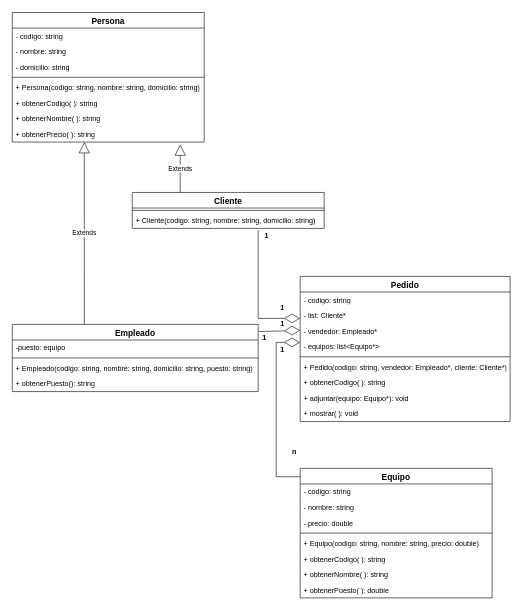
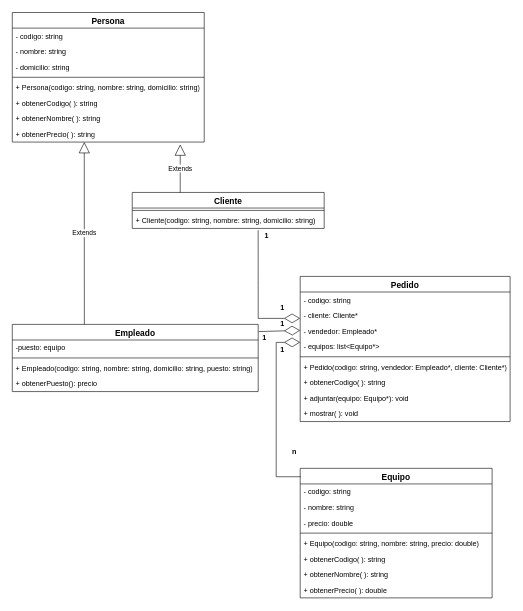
  <mxCell id="0" />
  <mxCell id="1" parent="0" />
  <mxCell id="2" value="&lt;span style=&quot;font-size: 14px;&quot;&gt;Equipo&lt;/span&gt;" style="swimlane;fontStyle=1;align=center;verticalAlign=top;childLayout=stackLayout;horizontal=1;startSize=26;horizontalStack=0;resizeParent=1;resizeParentMax=0;resizeLast=0;collapsible=1;marginBottom=0;whiteSpace=wrap;html=1;" parent="1" vertex="1"><mxGeometry x="500" y="780" width="320" height="216" as="geometry" /></mxCell>
  <mxCell id="3" value="- codigo: string" style="text;strokeColor=none;fillColor=none;align=left;verticalAlign=top;spacingLeft=4;spacingRight=4;overflow=hidden;rotatable=0;points=[[0,0.5],[1,0.5]];portConstraint=eastwest;whiteSpace=wrap;html=1;" parent="2" vertex="1"><mxGeometry y="26" width="320" height="26" as="geometry" /></mxCell>
  <mxCell id="4" value="- nombre: string" style="text;strokeColor=none;fillColor=none;align=left;verticalAlign=top;spacingLeft=4;spacingRight=4;overflow=hidden;rotatable=0;points=[[0,0.5],[1,0.5]];portConstraint=eastwest;whiteSpace=wrap;html=1;" parent="2" vertex="1"><mxGeometry y="52" width="320" height="26" as="geometry" /></mxCell>
  <mxCell id="5" value="- precio: double" style="text;strokeColor=none;fillColor=none;align=left;verticalAlign=top;spacingLeft=4;spacingRight=4;overflow=hidden;rotatable=0;points=[[0,0.5],[1,0.5]];portConstraint=eastwest;whiteSpace=wrap;html=1;" parent="2" vertex="1"><mxGeometry y="78" width="320" height="26" as="geometry" /></mxCell>
  <mxCell id="6" value="" style="line;strokeWidth=1;fillColor=none;align=left;verticalAlign=middle;spacingTop=-1;spacingLeft=3;spacingRight=3;rotatable=0;labelPosition=right;points=[];portConstraint=eastwest;strokeColor=inherit;" parent="2" vertex="1"><mxGeometry y="104" width="320" height="8" as="geometry" /></mxCell>
  <mxCell id="7" value="+ Equipo(codigo: string, nombre: string, precio: double)&amp;nbsp;" style="text;strokeColor=none;fillColor=none;align=left;verticalAlign=top;spacingLeft=4;spacingRight=4;overflow=hidden;rotatable=0;points=[[0,0.5],[1,0.5]];portConstraint=eastwest;whiteSpace=wrap;html=1;" parent="2" vertex="1"><mxGeometry y="112" width="320" height="26" as="geometry" /></mxCell>
  <mxCell id="8" value="+ obtenerCodigo( ): string" style="text;strokeColor=none;fillColor=none;align=left;verticalAlign=top;spacingLeft=4;spacingRight=4;overflow=hidden;rotatable=0;points=[[0,0.5],[1,0.5]];portConstraint=eastwest;whiteSpace=wrap;html=1;" parent="2" vertex="1"><mxGeometry y="138" width="320" height="26" as="geometry" /></mxCell>
  <mxCell id="9" value="+ obtenerNombre( ): string" style="text;strokeColor=none;fillColor=none;align=left;verticalAlign=top;spacingLeft=4;spacingRight=4;overflow=hidden;rotatable=0;points=[[0,0.5],[1,0.5]];portConstraint=eastwest;whiteSpace=wrap;html=1;" parent="2" vertex="1"><mxGeometry y="164" width="320" height="26" as="geometry" /></mxCell>
- <mxCell id="10" value="+ obtenerPuesto( ): double" style="text;strokeColor=none;fillColor=none;align=left;verticalAlign=top;spacingLeft=4;spacingRight=4;overflow=hidden;rotatable=0;points=[[0,0.5],[1,0.5]];portConstraint=eastwest;whiteSpace=wrap;html=1;" parent="2" vertex="1"><mxGeometry y="190" width="320" height="26" as="geometry" /></mxCell>
+ <mxCell id="10" value="+ obtenerPrecio( ): double" style="text;strokeColor=none;fillColor=none;align=left;verticalAlign=top;spacingLeft=4;spacingRight=4;overflow=hidden;rotatable=0;points=[[0,0.5],[1,0.5]];portConstraint=eastwest;whiteSpace=wrap;html=1;" parent="2" vertex="1"><mxGeometry y="190" width="320" height="26" as="geometry" /></mxCell>
  <mxCell id="11" value="&lt;span style=&quot;font-size: 14px;&quot;&gt;Empleado&lt;/span&gt;" style="swimlane;fontStyle=1;align=center;verticalAlign=top;childLayout=stackLayout;horizontal=1;startSize=26;horizontalStack=0;resizeParent=1;resizeParentMax=0;resizeLast=0;collapsible=1;marginBottom=0;whiteSpace=wrap;html=1;" parent="1" vertex="1"><mxGeometry y="540" width="410" height="112" as="geometry" x="20" /></mxCell>
  <mxCell id="12" value="-puesto: equipo" style="text;strokeColor=none;fillColor=none;align=left;verticalAlign=top;spacingLeft=4;spacingRight=4;overflow=hidden;rotatable=0;points=[[0,0.5],[1,0.5]];portConstraint=eastwest;whiteSpace=wrap;html=1;" parent="11" vertex="1"><mxGeometry y="26" width="410" height="26" as="geometry" /></mxCell>
  <mxCell id="13" value="" style="line;strokeWidth=1;fillColor=none;align=left;verticalAlign=middle;spacingTop=-1;spacingLeft=3;spacingRight=3;rotatable=0;labelPosition=right;points=[];portConstraint=eastwest;strokeColor=inherit;" parent="11" vertex="1"><mxGeometry y="52" width="410" height="8" as="geometry" /></mxCell>
  <mxCell id="14" value="+ Empleado(codigo: string, nombre: string, domicilio: string, puesto: string)" style="text;strokeColor=none;fillColor=none;align=left;verticalAlign=top;spacingLeft=4;spacingRight=4;overflow=hidden;rotatable=0;points=[[0,0.5],[1,0.5]];portConstraint=eastwest;whiteSpace=wrap;html=1;" parent="11" vertex="1"><mxGeometry y="60" width="410" height="26" as="geometry" /></mxCell>
- <mxCell id="15" value="+ obtenerPuesto(): string" style="text;strokeColor=none;fillColor=none;align=left;verticalAlign=top;spacingLeft=4;spacingRight=4;overflow=hidden;rotatable=0;points=[[0,0.5],[1,0.5]];portConstraint=eastwest;whiteSpace=wrap;html=1;" parent="11" vertex="1"><mxGeometry y="86" width="410" height="26" as="geometry" /></mxCell>
+ <mxCell id="15" value="+ obtenerPuesto(): precio" style="text;strokeColor=none;fillColor=none;align=left;verticalAlign=top;spacingLeft=4;spacingRight=4;overflow=hidden;rotatable=0;points=[[0,0.5],[1,0.5]];portConstraint=eastwest;whiteSpace=wrap;html=1;" parent="11" vertex="1"><mxGeometry y="86" width="410" height="26" as="geometry" /></mxCell>
  <mxCell id="16" value="1" style="text;align=center;fontStyle=1;verticalAlign=middle;spacingLeft=3;spacingRight=3;strokeColor=none;rotatable=0;points=[[0,0.5],[1,0.5]];portConstraint=eastwest;html=1;" parent="1" vertex="1"><mxGeometry x="460" y="570" width="20" height="26" as="geometry" /></mxCell>
  <mxCell id="17" value="1" style="text;align=center;fontStyle=1;verticalAlign=middle;spacingLeft=3;spacingRight=3;strokeColor=none;rotatable=0;points=[[0,0.5],[1,0.5]];portConstraint=eastwest;html=1;" parent="1" vertex="1"><mxGeometry x="460" y="526" width="20" height="26" as="geometry" /></mxCell>
  <mxCell id="18" value="1" style="text;align=center;fontStyle=1;verticalAlign=middle;spacingLeft=3;spacingRight=3;strokeColor=none;rotatable=0;points=[[0,0.5],[1,0.5]];portConstraint=eastwest;html=1;" parent="1" vertex="1"><mxGeometry x="460" y="500" width="20" height="26" as="geometry" /></mxCell>
  <mxCell id="19" value="n" style="text;align=center;fontStyle=1;verticalAlign=middle;spacingLeft=3;spacingRight=3;strokeColor=none;rotatable=0;points=[[0,0.5],[1,0.5]];portConstraint=eastwest;html=1;" parent="1" vertex="1"><mxGeometry x="480" y="740" width="20" height="26" as="geometry" /></mxCell>
  <mxCell id="20" value="&lt;span style=&quot;font-size: 14px;&quot;&gt;Pedido&lt;/span&gt;" style="swimlane;fontStyle=1;align=center;verticalAlign=top;childLayout=stackLayout;horizontal=1;startSize=26;horizontalStack=0;resizeParent=1;resizeParentMax=0;resizeLast=0;collapsible=1;marginBottom=0;whiteSpace=wrap;html=1;" parent="1" vertex="1"><mxGeometry x="500" y="460" width="350" height="242" as="geometry" /></mxCell>
  <mxCell id="21" value="- codigo: string" style="text;strokeColor=none;fillColor=none;align=left;verticalAlign=top;spacingLeft=4;spacingRight=4;overflow=hidden;rotatable=0;points=[[0,0.5],[1,0.5]];portConstraint=eastwest;whiteSpace=wrap;html=1;" parent="20" vertex="1"><mxGeometry y="26" width="350" height="26" as="geometry" /></mxCell>
- <mxCell id="22" value="- list: Cliente*" style="text;strokeColor=none;fillColor=none;align=left;verticalAlign=top;spacingLeft=4;spacingRight=4;overflow=hidden;rotatable=0;points=[[0,0.5],[1,0.5]];portConstraint=eastwest;whiteSpace=wrap;html=1;" parent="20" vertex="1"><mxGeometry y="52" width="350" height="26" as="geometry" /></mxCell>
+ <mxCell id="22" value="- cliente: Cliente*" style="text;strokeColor=none;fillColor=none;align=left;verticalAlign=top;spacingLeft=4;spacingRight=4;overflow=hidden;rotatable=0;points=[[0,0.5],[1,0.5]];portConstraint=eastwest;whiteSpace=wrap;html=1;" parent="20" vertex="1"><mxGeometry y="52" width="350" height="26" as="geometry" /></mxCell>
  <mxCell id="23" value="- vendedor: Empleado*" style="text;strokeColor=none;fillColor=none;align=left;verticalAlign=top;spacingLeft=4;spacingRight=4;overflow=hidden;rotatable=0;points=[[0,0.5],[1,0.5]];portConstraint=eastwest;whiteSpace=wrap;html=1;" parent="20" vertex="1"><mxGeometry y="78" width="350" height="26" as="geometry" /></mxCell>
  <mxCell id="24" value="- equipos: list&amp;lt;Equipo*&amp;gt;" style="text;strokeColor=none;fillColor=none;align=left;verticalAlign=top;spacingLeft=4;spacingRight=4;overflow=hidden;rotatable=0;points=[[0,0.5],[1,0.5]];portConstraint=eastwest;whiteSpace=wrap;html=1;" parent="20" vertex="1"><mxGeometry y="104" width="350" height="26" as="geometry" /></mxCell>
  <mxCell id="25" value="" style="line;strokeWidth=1;fillColor=none;align=left;verticalAlign=middle;spacingTop=-1;spacingLeft=3;spacingRight=3;rotatable=0;labelPosition=right;points=[];portConstraint=eastwest;strokeColor=inherit;" parent="20" vertex="1"><mxGeometry y="130" width="350" height="8" as="geometry" /></mxCell>
  <mxCell id="26" value="+ Pedido(codigo: string, vendedor: Empleado*, cliente: Cliente*)" style="text;strokeColor=none;fillColor=none;align=left;verticalAlign=top;spacingLeft=4;spacingRight=4;overflow=hidden;rotatable=0;points=[[0,0.5],[1,0.5]];portConstraint=eastwest;whiteSpace=wrap;html=1;" parent="20" vertex="1"><mxGeometry y="138" width="350" height="26" as="geometry" /></mxCell>
  <mxCell id="27" value="+ obtenerCodigo( ): string" style="text;strokeColor=none;fillColor=none;align=left;verticalAlign=top;spacingLeft=4;spacingRight=4;overflow=hidden;rotatable=0;points=[[0,0.5],[1,0.5]];portConstraint=eastwest;whiteSpace=wrap;html=1;" parent="20" vertex="1"><mxGeometry y="164" width="350" height="26" as="geometry" /></mxCell>
  <mxCell id="28" value="+ adjuntar(equipo: Equipo*): void" style="text;strokeColor=none;fillColor=none;align=left;verticalAlign=top;spacingLeft=4;spacingRight=4;overflow=hidden;rotatable=0;points=[[0,0.5],[1,0.5]];portConstraint=eastwest;whiteSpace=wrap;html=1;" parent="20" vertex="1"><mxGeometry y="190" width="350" height="26" as="geometry" /></mxCell>
  <mxCell id="29" value="+ mostrar( ): void" style="text;strokeColor=none;fillColor=none;align=left;verticalAlign=top;spacingLeft=4;spacingRight=4;overflow=hidden;rotatable=0;points=[[0,0.5],[1,0.5]];portConstraint=eastwest;whiteSpace=wrap;html=1;" parent="20" vertex="1"><mxGeometry y="216" width="350" height="26" as="geometry" /></mxCell>
  <mxCell id="30" value="&lt;span style=&quot;font-size: 14px;&quot;&gt;Cliente&lt;/span&gt;" style="swimlane;fontStyle=1;align=center;verticalAlign=top;childLayout=stackLayout;horizontal=1;startSize=26;horizontalStack=0;resizeParent=1;resizeParentMax=0;resizeLast=0;collapsible=1;marginBottom=0;whiteSpace=wrap;html=1;" parent="1" vertex="1"><mxGeometry x="220" y="320" width="320" height="60" as="geometry" /></mxCell>
  <mxCell id="31" value="" style="line;strokeWidth=1;fillColor=none;align=left;verticalAlign=middle;spacingTop=-1;spacingLeft=3;spacingRight=3;rotatable=0;labelPosition=right;points=[];portConstraint=eastwest;strokeColor=inherit;" parent="30" vertex="1"><mxGeometry y="26" width="320" height="8" as="geometry" /></mxCell>
  <mxCell id="32" value="+ Cliente(codigo: string, nombre: string, domicilio: string)" style="text;strokeColor=none;fillColor=none;align=left;verticalAlign=top;spacingLeft=4;spacingRight=4;overflow=hidden;rotatable=0;points=[[0,0.5],[1,0.5]];portConstraint=eastwest;whiteSpace=wrap;html=1;" parent="30" vertex="1"><mxGeometry y="34" width="320" height="26" as="geometry" /></mxCell>
  <mxCell id="33" value="" style="endArrow=diamondThin;endFill=0;endSize=24;html=1;rounded=0;exitX=0.656;exitY=1.115;exitDx=0;exitDy=0;exitPerimeter=0;" parent="1" source="32" edge="1"><mxGeometry width="160" relative="1" as="geometry"><mxPoint x="340" y="530" as="sourcePoint" /><mxPoint x="500" y="530" as="targetPoint" /><Array as="points"><mxPoint x="430" y="475" /><mxPoint x="430" y="530" /></Array></mxGeometry></mxCell>
  <mxCell id="34" value="" style="endArrow=diamondThin;endFill=0;endSize=24;html=1;rounded=0;exitX=0.003;exitY=0.065;exitDx=0;exitDy=0;exitPerimeter=0;" parent="1" source="2" edge="1"><mxGeometry width="160" relative="1" as="geometry"><mxPoint x="500" y="784.04" as="sourcePoint" /><mxPoint x="500" y="570" as="targetPoint" /><Array as="points"><mxPoint x="460" y="794" /><mxPoint x="460" y="570" /></Array></mxGeometry></mxCell>
  <mxCell id="35" value="Extends" style="endArrow=block;endSize=16;endFill=0;html=1;rounded=0;entryX=0.478;entryY=1.154;entryDx=0;entryDy=0;entryPerimeter=0;exitX=0.293;exitY=0;exitDx=0;exitDy=0;exitPerimeter=0;" parent="1" edge="1" source="11"><mxGeometry width="160" relative="1" as="geometry"><mxPoint x="142.04" y="536" as="sourcePoint" /><mxPoint x="140" y="236.004" as="targetPoint" /></mxGeometry></mxCell>
  <mxCell id="36" value="1" style="text;align=center;fontStyle=1;verticalAlign=middle;spacingLeft=3;spacingRight=3;strokeColor=none;rotatable=0;points=[[0,0.5],[1,0.5]];portConstraint=eastwest;html=1;" parent="1" vertex="1"><mxGeometry x="430" y="550" width="20" height="26" as="geometry" /></mxCell>
  <mxCell id="37" value="1" style="text;align=center;fontStyle=1;verticalAlign=middle;spacingLeft=3;spacingRight=3;strokeColor=none;rotatable=0;points=[[0,0.5],[1,0.5]];portConstraint=eastwest;html=1;" parent="1" vertex="1"><mxGeometry x="434" y="380" width="20" height="26" as="geometry" /></mxCell>
  <mxCell id="38" value="&lt;span style=&quot;font-size: 14px;&quot;&gt;Persona&lt;/span&gt;" style="swimlane;fontStyle=1;align=center;verticalAlign=top;childLayout=stackLayout;horizontal=1;startSize=26;horizontalStack=0;resizeParent=1;resizeParentMax=0;resizeLast=0;collapsible=1;marginBottom=0;whiteSpace=wrap;html=1;" vertex="1" parent="1"><mxGeometry width="320" height="216" as="geometry" x="20" y="20" /></mxCell>
  <mxCell id="39" value="- codigo: string" style="text;strokeColor=none;fillColor=none;align=left;verticalAlign=top;spacingLeft=4;spacingRight=4;overflow=hidden;rotatable=0;points=[[0,0.5],[1,0.5]];portConstraint=eastwest;whiteSpace=wrap;html=1;" vertex="1" parent="38"><mxGeometry y="26" width="320" height="26" as="geometry" /></mxCell>
  <mxCell id="40" value="- nombre: string" style="text;strokeColor=none;fillColor=none;align=left;verticalAlign=top;spacingLeft=4;spacingRight=4;overflow=hidden;rotatable=0;points=[[0,0.5],[1,0.5]];portConstraint=eastwest;whiteSpace=wrap;html=1;" vertex="1" parent="38"><mxGeometry y="52" width="320" height="26" as="geometry" /></mxCell>
  <mxCell id="41" value="- domicilio: string" style="text;strokeColor=none;fillColor=none;align=left;verticalAlign=top;spacingLeft=4;spacingRight=4;overflow=hidden;rotatable=0;points=[[0,0.5],[1,0.5]];portConstraint=eastwest;whiteSpace=wrap;html=1;" vertex="1" parent="38"><mxGeometry y="78" width="320" height="26" as="geometry" /></mxCell>
  <mxCell id="42" value="" style="line;strokeWidth=1;fillColor=none;align=left;verticalAlign=middle;spacingTop=-1;spacingLeft=3;spacingRight=3;rotatable=0;labelPosition=right;points=[];portConstraint=eastwest;strokeColor=inherit;" vertex="1" parent="38"><mxGeometry y="104" width="320" height="8" as="geometry" /></mxCell>
  <mxCell id="43" value="+ Persona(codigo: string, nombre: string, domicilio: string)" style="text;strokeColor=none;fillColor=none;align=left;verticalAlign=top;spacingLeft=4;spacingRight=4;overflow=hidden;rotatable=0;points=[[0,0.5],[1,0.5]];portConstraint=eastwest;whiteSpace=wrap;html=1;" vertex="1" parent="38"><mxGeometry y="112" width="320" height="26" as="geometry" /></mxCell>
  <mxCell id="44" value="+ obtenerCodigo( ): string" style="text;strokeColor=none;fillColor=none;align=left;verticalAlign=top;spacingLeft=4;spacingRight=4;overflow=hidden;rotatable=0;points=[[0,0.5],[1,0.5]];portConstraint=eastwest;whiteSpace=wrap;html=1;" vertex="1" parent="38"><mxGeometry y="138" width="320" height="26" as="geometry" /></mxCell>
  <mxCell id="45" value="+ obtenerNombre( ): string" style="text;strokeColor=none;fillColor=none;align=left;verticalAlign=top;spacingLeft=4;spacingRight=4;overflow=hidden;rotatable=0;points=[[0,0.5],[1,0.5]];portConstraint=eastwest;whiteSpace=wrap;html=1;" vertex="1" parent="38"><mxGeometry y="164" width="320" height="26" as="geometry" /></mxCell>
  <mxCell id="46" value="+ obtenerPrecio( ): string" style="text;strokeColor=none;fillColor=none;align=left;verticalAlign=top;spacingLeft=4;spacingRight=4;overflow=hidden;rotatable=0;points=[[0,0.5],[1,0.5]];portConstraint=eastwest;whiteSpace=wrap;html=1;" vertex="1" parent="38"><mxGeometry y="190" width="320" height="26" as="geometry" /></mxCell>
  <mxCell id="47" value="Extends" style="endArrow=block;endSize=16;endFill=0;html=1;rounded=0;exitX=0.25;exitY=0;exitDx=0;exitDy=0;" edge="1" parent="1" source="30"><mxGeometry width="160" relative="1" as="geometry"><mxPoint x="300" y="300" as="sourcePoint" /><mxPoint x="300" y="240" as="targetPoint" /></mxGeometry></mxCell>
  <mxCell id="48" value="" style="endArrow=diamondThin;endFill=0;endSize=24;html=1;rounded=0;exitX=1.002;exitY=0.107;exitDx=0;exitDy=0;exitPerimeter=0;" edge="1" parent="1" source="11"><mxGeometry width="160" relative="1" as="geometry"><mxPoint x="440" y="550" as="sourcePoint" /><mxPoint x="500" y="550" as="targetPoint" /><Array as="points"><mxPoint x="500" y="550" /></Array></mxGeometry></mxCell>
